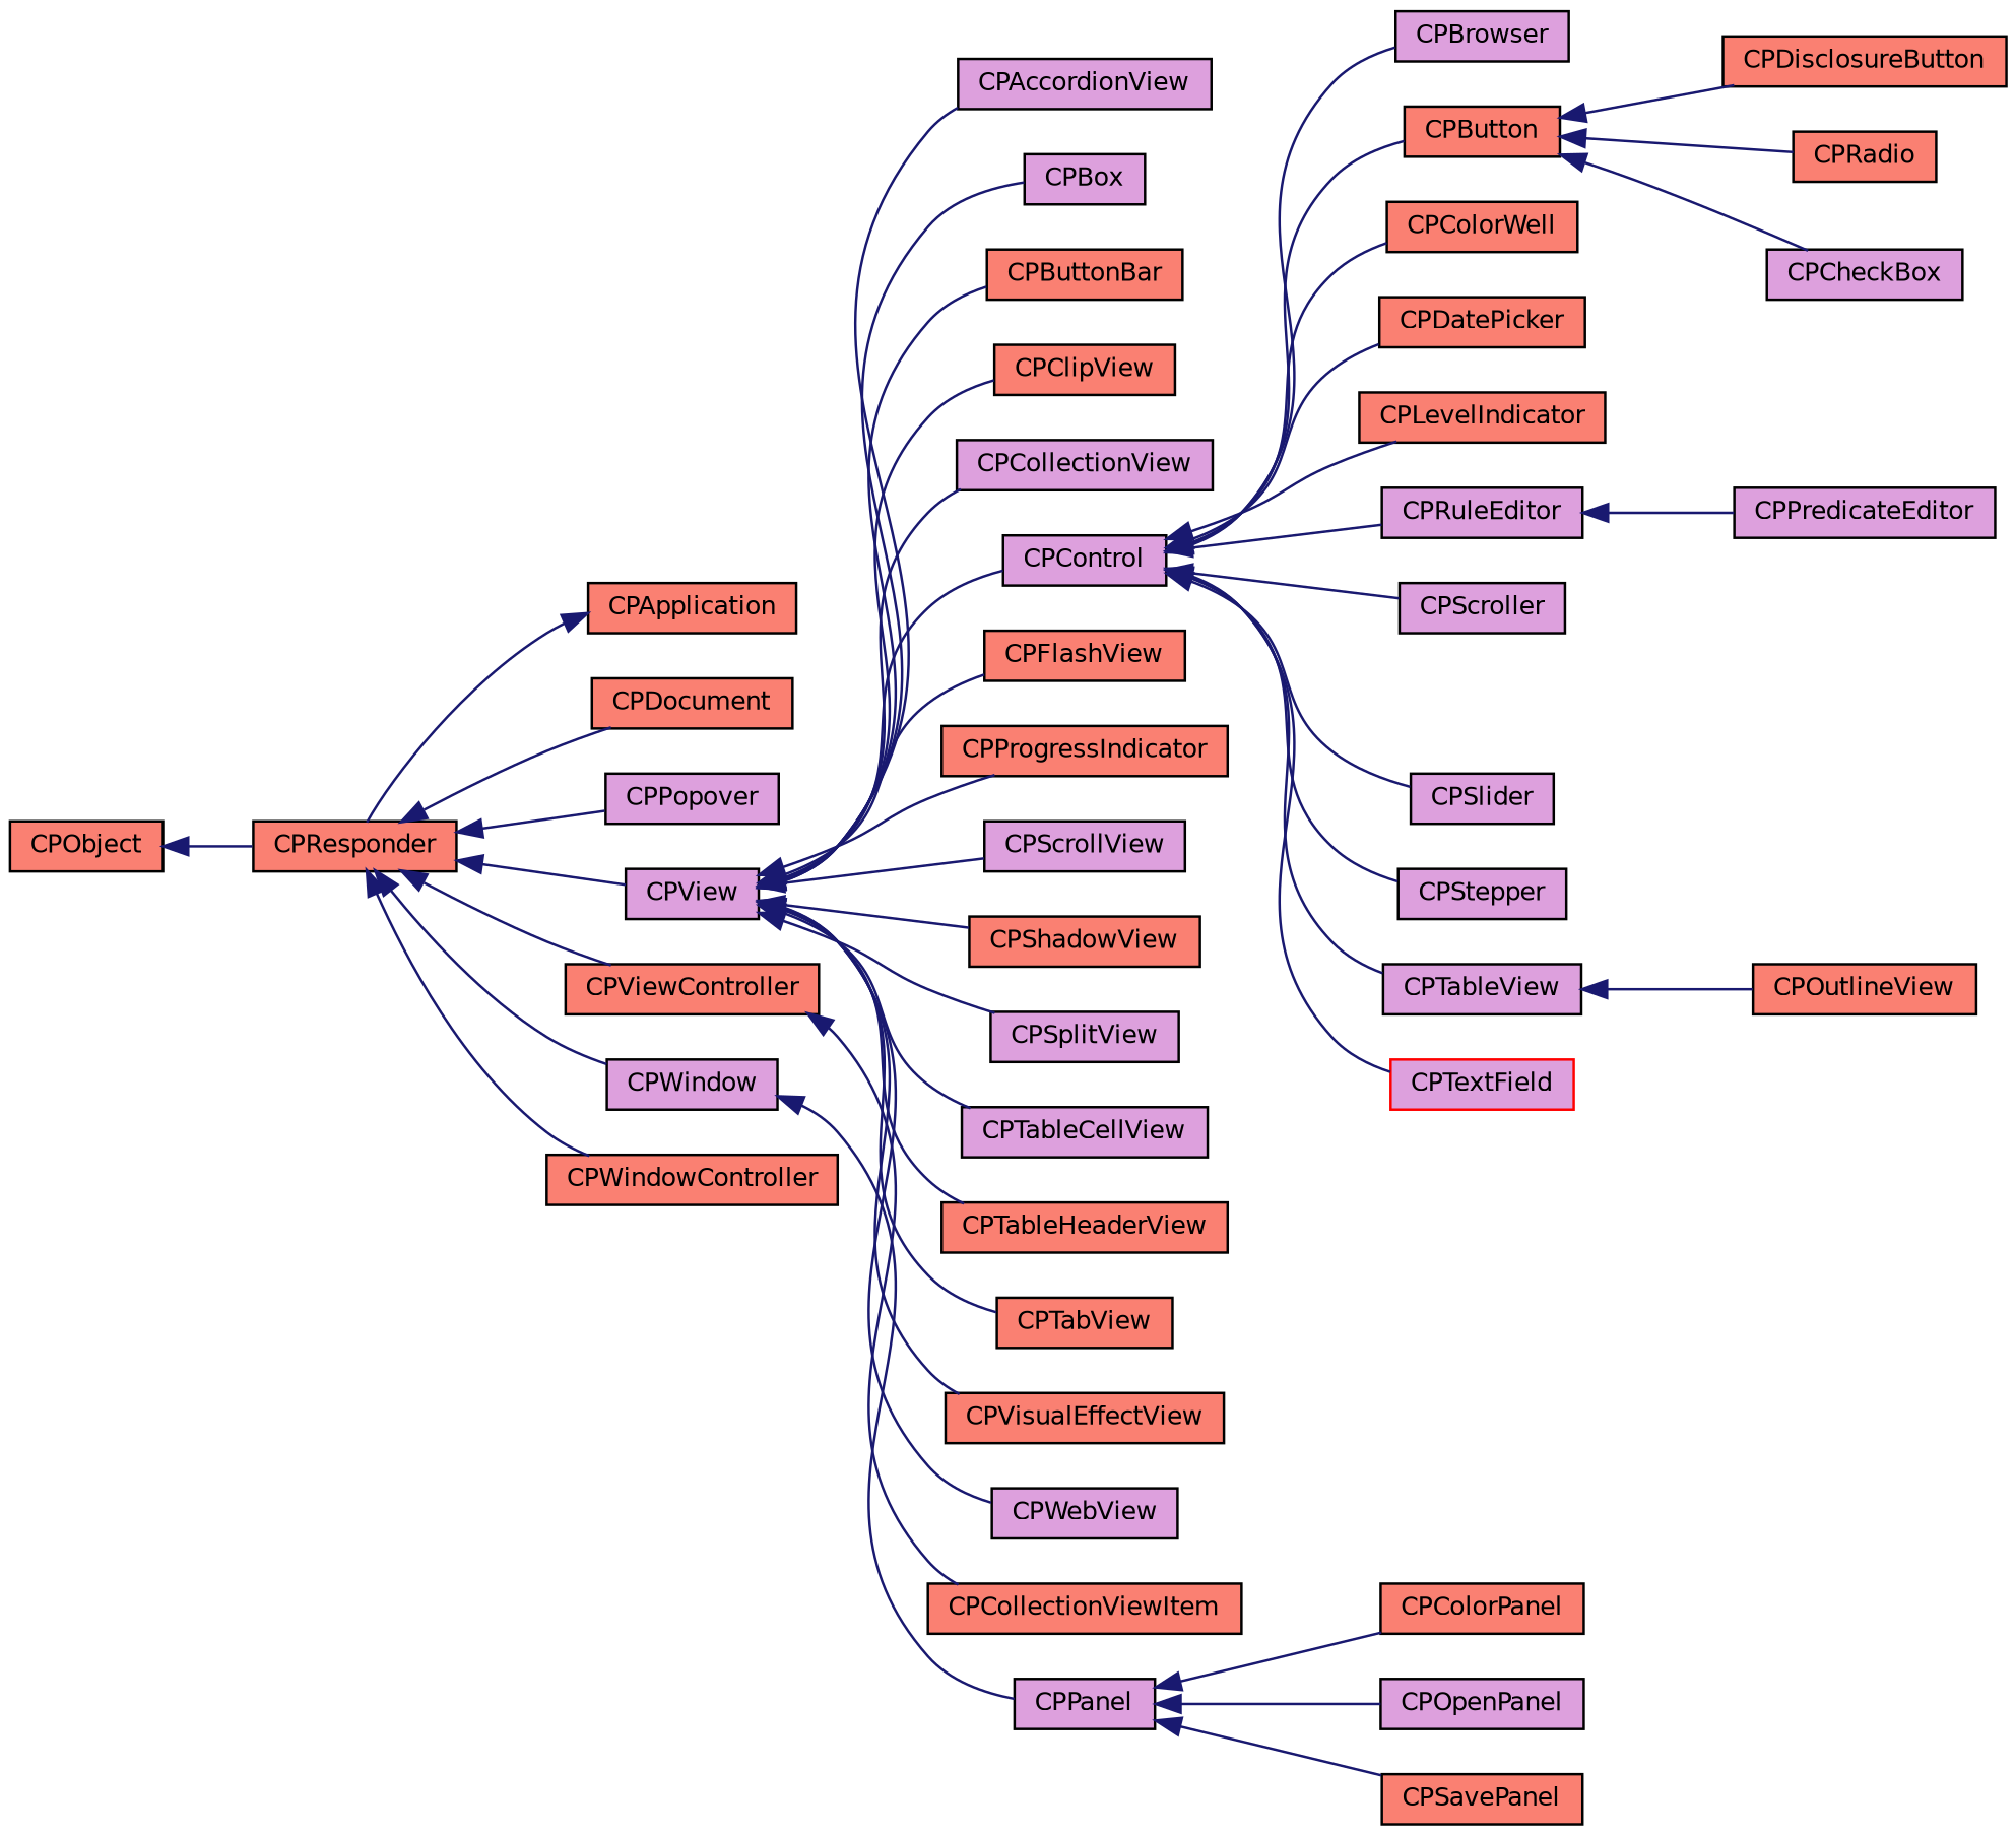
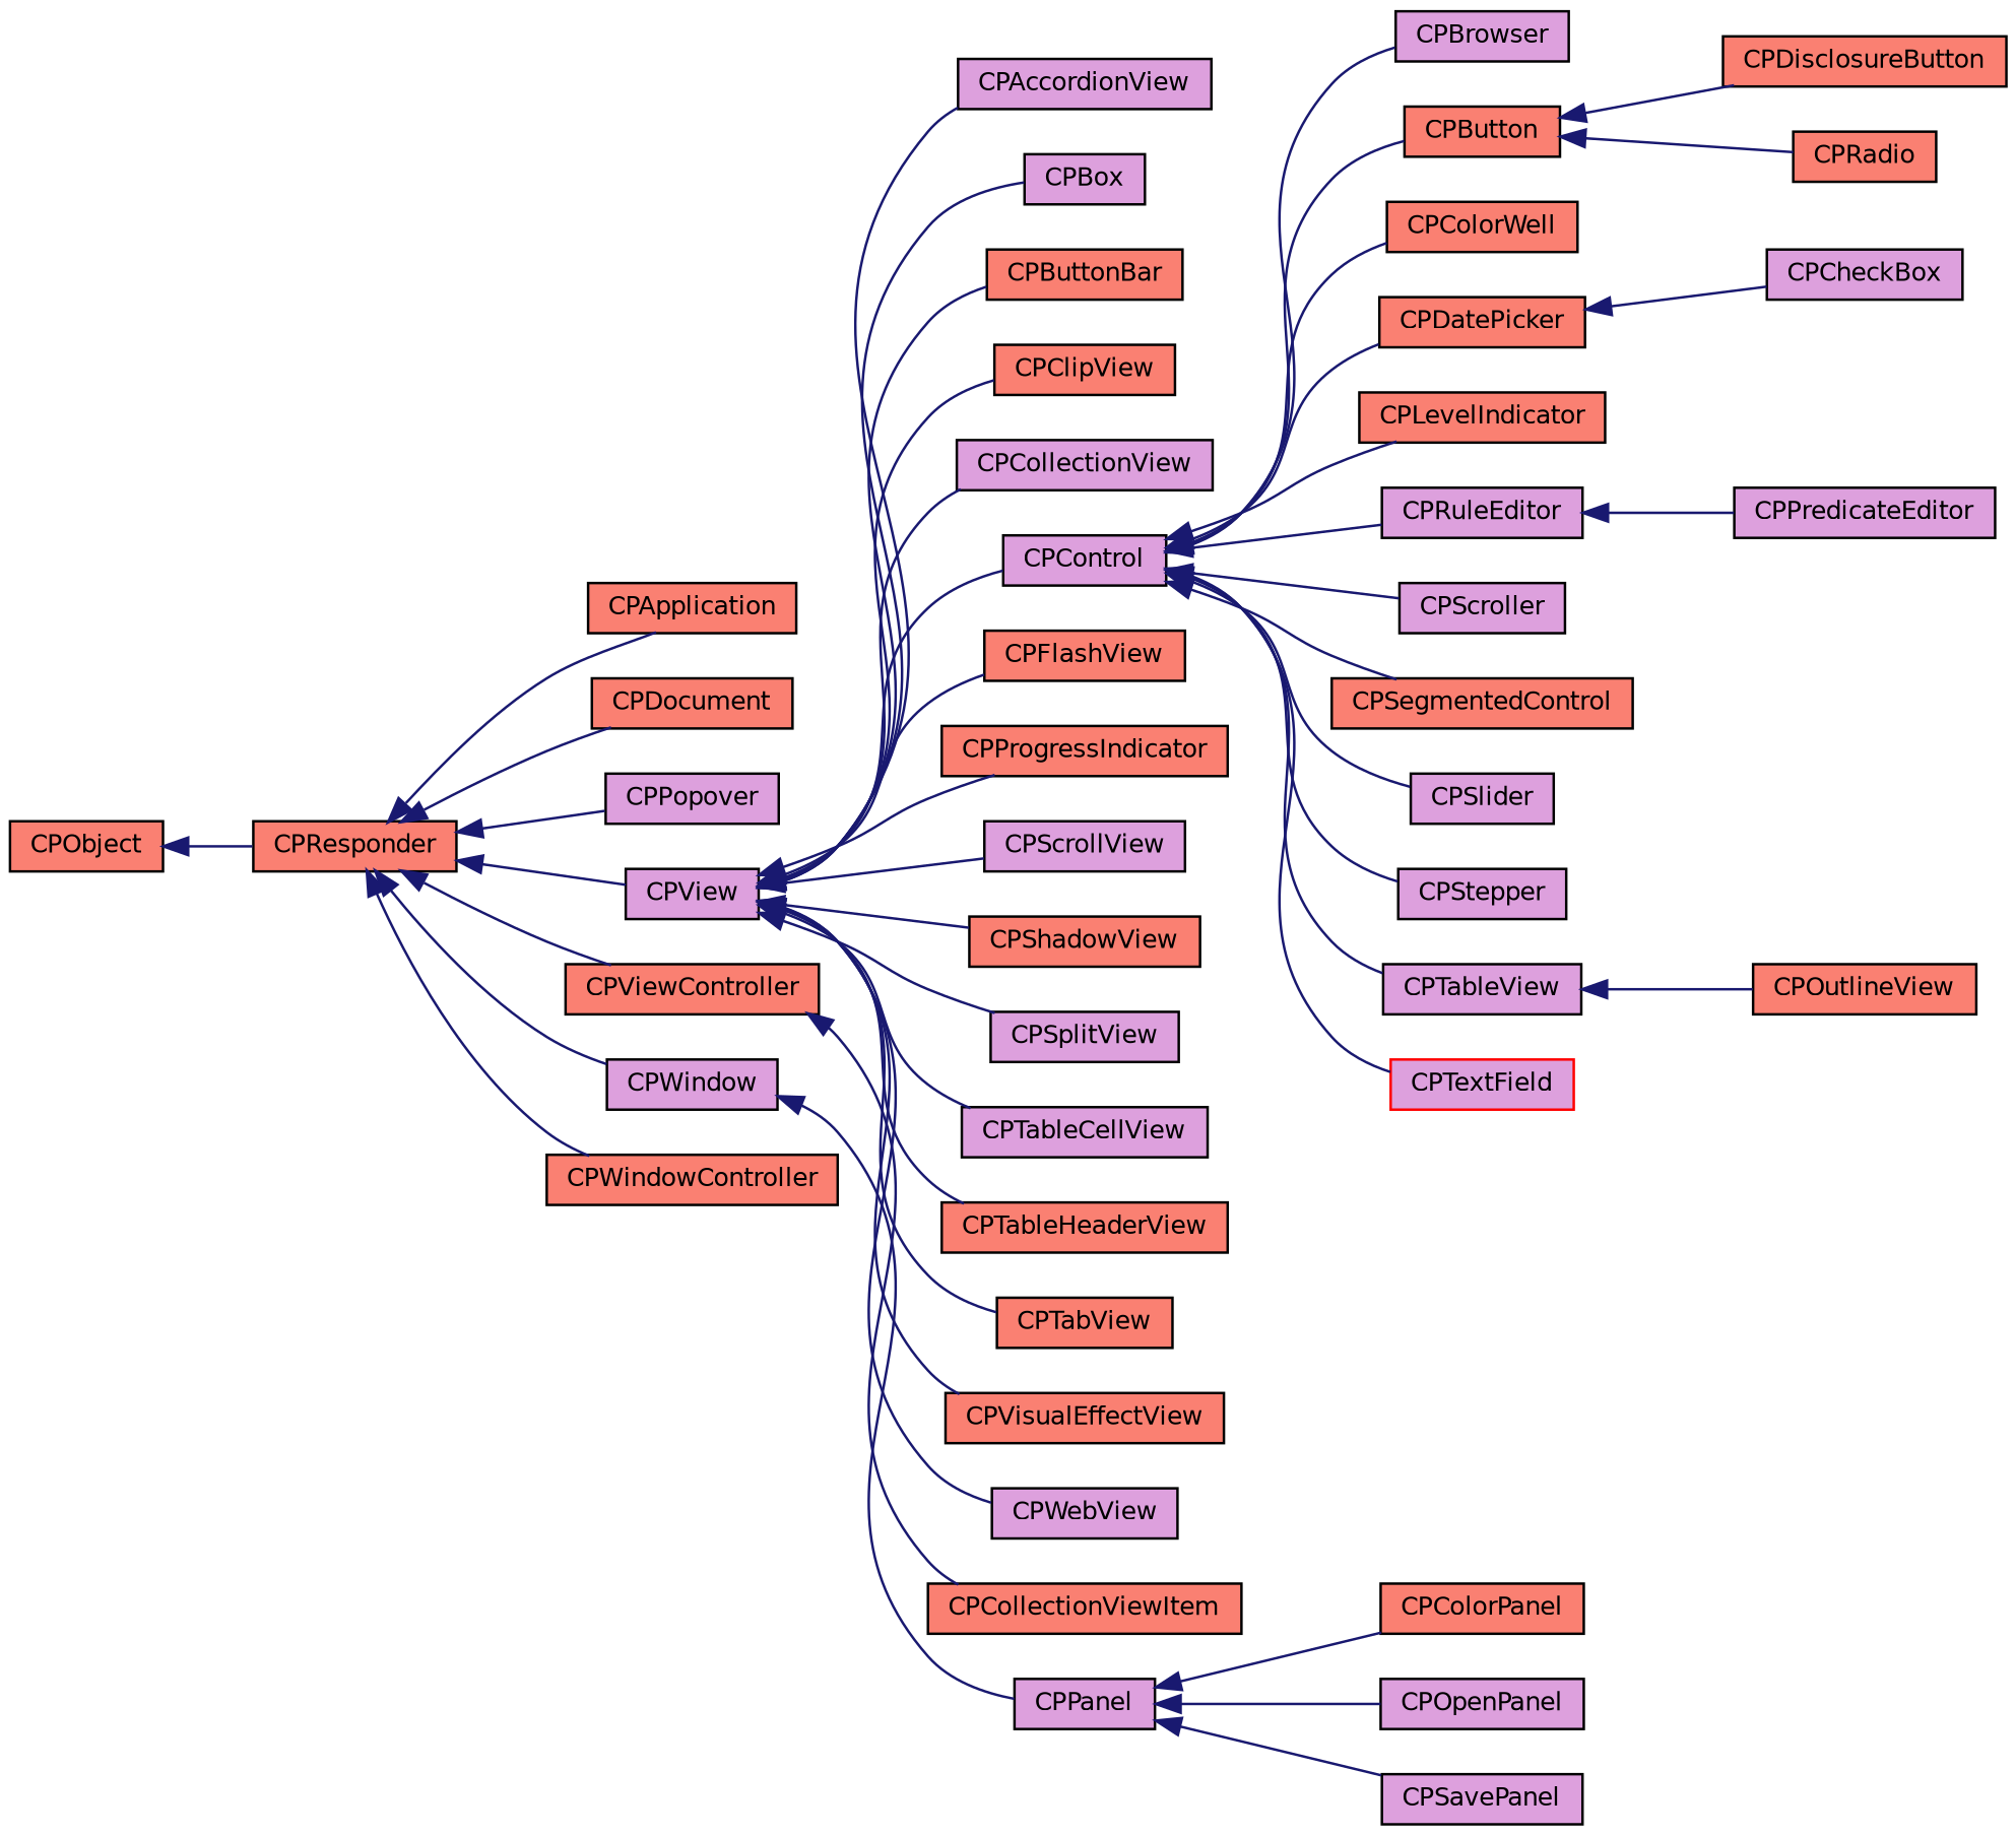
  digraph {
    rankdir=LR
    node [color=black fillcolor=salmon fontname=Helvetica fontsize=10 shape=record style=filled]
    edge [color=midnightblue dir=back fontname=Helvetica fontsize=10 labelfontname=Helvetica labelfontsize=10 style=solid]
    n1 [fontcolor=black height=0.2 label=CPResponder width=0.4]
    n2 [height=0.2 label=CPApplication width=0.4]
    n3 [height=0.2 label=CPDocument width=0.4]
    n4 [fillcolor=plum height=0.2 label=CPPopover width=0.4]
    n5 [fillcolor=plum height=0.2 label=CPView width=0.4]
    n6 [height=0.2 label=CPViewController width=0.4]
    n7 [fillcolor=plum height=0.2 label=CPWindow width=0.4]
    n8 [height=0.2 label=CPWindowController width=0.4]
    n9 [fillcolor=plum height=0.2 label=CPAccordionView width=0.4]
    n10 [fillcolor=plum height=0.2 label=CPBox width=0.4]
    n11 [height=0.2 label=CPButtonBar width=0.4]
    n12 [height=0.2 label=CPClipView width=0.4]
    n13 [fillcolor=plum height=0.2 label=CPCollectionView width=0.4]
    n14 [fillcolor=plum height=0.2 label=CPControl width=0.4]
    n15 [height=0.2 label=CPFlashView width=0.4]
    n16 [height=0.2 label=CPProgressIndicator width=0.4]
    n17 [fillcolor=plum height=0.2 label=CPScrollView width=0.4]
    n18 [height=0.2 label=CPShadowView width=0.4]
    n19 [fillcolor=plum height=0.2 label=CPSplitView width=0.4]
    n20 [fillcolor=plum height=0.2 label=CPTableCellView width=0.4]
    n21 [height=0.2 label=CPTableHeaderView width=0.4]
    n22 [height=0.2 label=CPTabView width=0.4]
    n23 [height=0.2 label=CPVisualEffectView width=0.4]
    n24 [fillcolor=plum height=0.2 label=CPWebView width=0.4]
    n25 [height=0.2 label=CPCollectionViewItem width=0.4]
    n26 [fillcolor=plum height=0.2 label=CPPanel width=0.4]
    n27 [height=0.2 label=CPObject width=0.4]
    n28 [fillcolor=plum height=0.2 label=CPBrowser width=0.4]
    n29 [height=0.2 label=CPButton width=0.4]
    n30 [height=0.2 label=CPColorWell width=0.4]
    n31 [height=0.2 label=CPDatePicker width=0.4]
    n32 [height=0.2 label=CPLevelIndicator width=0.4]
    n33 [fillcolor=plum height=0.2 label=CPRuleEditor width=0.4]
    n34 [fillcolor=plum height=0.2 label=CPScroller width=0.4]
+   n35 [height=0.2 label=CPSegmentedControl width=0.4]
    n36 [fillcolor=plum height=0.2 label=CPSlider width=0.4]
    n37 [fillcolor=plum height=0.2 label=CPStepper width=0.4]
    n38 [fillcolor=plum height=0.2 label=CPTableView width=0.4]
    n39 [color=red fillcolor=plum height=0.2 label=CPTextField width=0.4]
    n40 [fillcolor=plum height=0.2 label=CPCheckBox width=0.4]
    n41 [height=0.2 label=CPDisclosureButton width=0.4]
    n42 [height=0.2 label=CPRadio width=0.4]
    n43 [fillcolor=plum height=0.2 label=CPPredicateEditor width=0.4]
    n44 [height=0.2 label=CPOutlineView width=0.4]
    n45 [height=0.2 label=CPColorPanel width=0.4]
    n46 [fillcolor=plum height=0.2 label=CPOpenPanel width=0.4]
-   n47 [height=0.2 label=CPSavePanel width=0.4]
-   n2 -> n1
+   n47 [fillcolor=plum height=0.2 label=CPSavePanel width=0.4]
+   n1 -> n2
    n1 -> n3
    n1 -> n4
    n1 -> n5
    n1 -> n6
    n1 -> n7
    n1 -> n8
    n5 -> n9
    n5 -> n10
    n5 -> n11
    n5 -> n12
    n5 -> n13
    n5 -> n14
    n5 -> n15
    n5 -> n16
    n5 -> n17
    n5 -> n18
    n5 -> n19
    n5 -> n20
    n5 -> n21
    n5 -> n22
    n5 -> n23
    n5 -> n24
    n6 -> n25
    n7 -> n26
    n14 -> n28
    n14 -> n29
    n14 -> n30
    n14 -> n31
    n14 -> n32
    n14 -> n33
    n14 -> n34
+   n14 -> n35
    n14 -> n36
    n14 -> n37
    n14 -> n38
    n14 -> n39
    n26 -> n45
    n26 -> n46
    n26 -> n47
    n27 -> n1
-   n29 -> n40
+   n31 -> n40
    n29 -> n41
    n29 -> n42
    n33 -> n43
    n38 -> n44
  }
